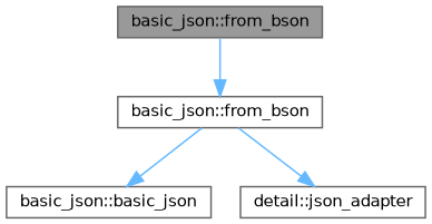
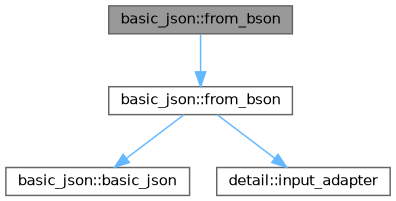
  digraph {
    rankdir=TB
    node [color=grey40 fillcolor=white fontname=Helvetica fontsize=10 shape=box style=filled]
    edge [color=steelblue1 fontname=Helvetica fontsize=10 labelfontname=Helvetica labelfontsize=10 style=solid]
    n1 [color=gray40 fillcolor=grey60 fontcolor=black height=0.2 label="basic_json::from_bson" width=0.4]
    n2 [height=0.2 label="basic_json::from_bson" width=0.4]
    n3 [height=0.2 label="basic_json::basic_json" width=0.4]
-   n4 [height=0.2 label="detail::json_adapter" width=0.4]
+   n4 [height=0.2 label="detail::input_adapter" width=0.4]
    n1 -> n2
    n2 -> n3
    n2 -> n4
  }
